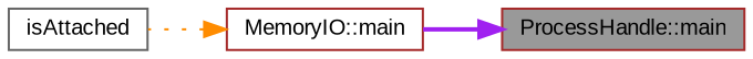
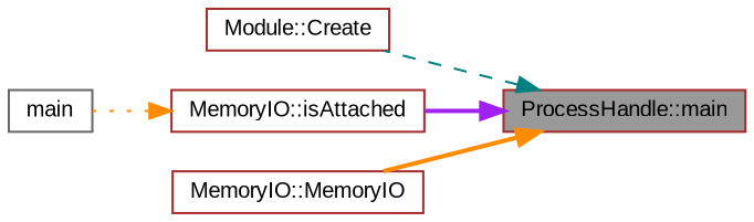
  digraph {
    fontname="Liberation Sans"
    rankdir=RL
    node [color=brown fillcolor=white fontname="Liberation Sans" fontsize=10 shape=box style=filled]
    edge [color=darkorange dir=back fontname="Liberation Sans" fontsize=10 labelfontname=Helvetica labelfontsize=10 style=bold]
    n1 [fillcolor=grey60 fontcolor=black height=0.2 label="ProcessHandle::main" width=0.4]
-   n3 [height=0.2 label="MemoryIO::main" width=0.4]
-   n5 [color=gray40 height=0.2 label=isAttached width=0.4]
+   n2 [height=0.2 label="Module::Create" width=0.4]
+   n3 [height=0.2 label="MemoryIO::isAttached" width=0.4]
+   n4 [height=0.2 label="MemoryIO::MemoryIO" width=0.4]
+   n5 [color=gray40 height=0.2 label=main width=0.4]
+   n1 -> n2 [color=teal style=dashed]
    n1 -> n3 [color=purple]
+   n1 -> n4
    n3 -> n5 [style=dotted]
  }
